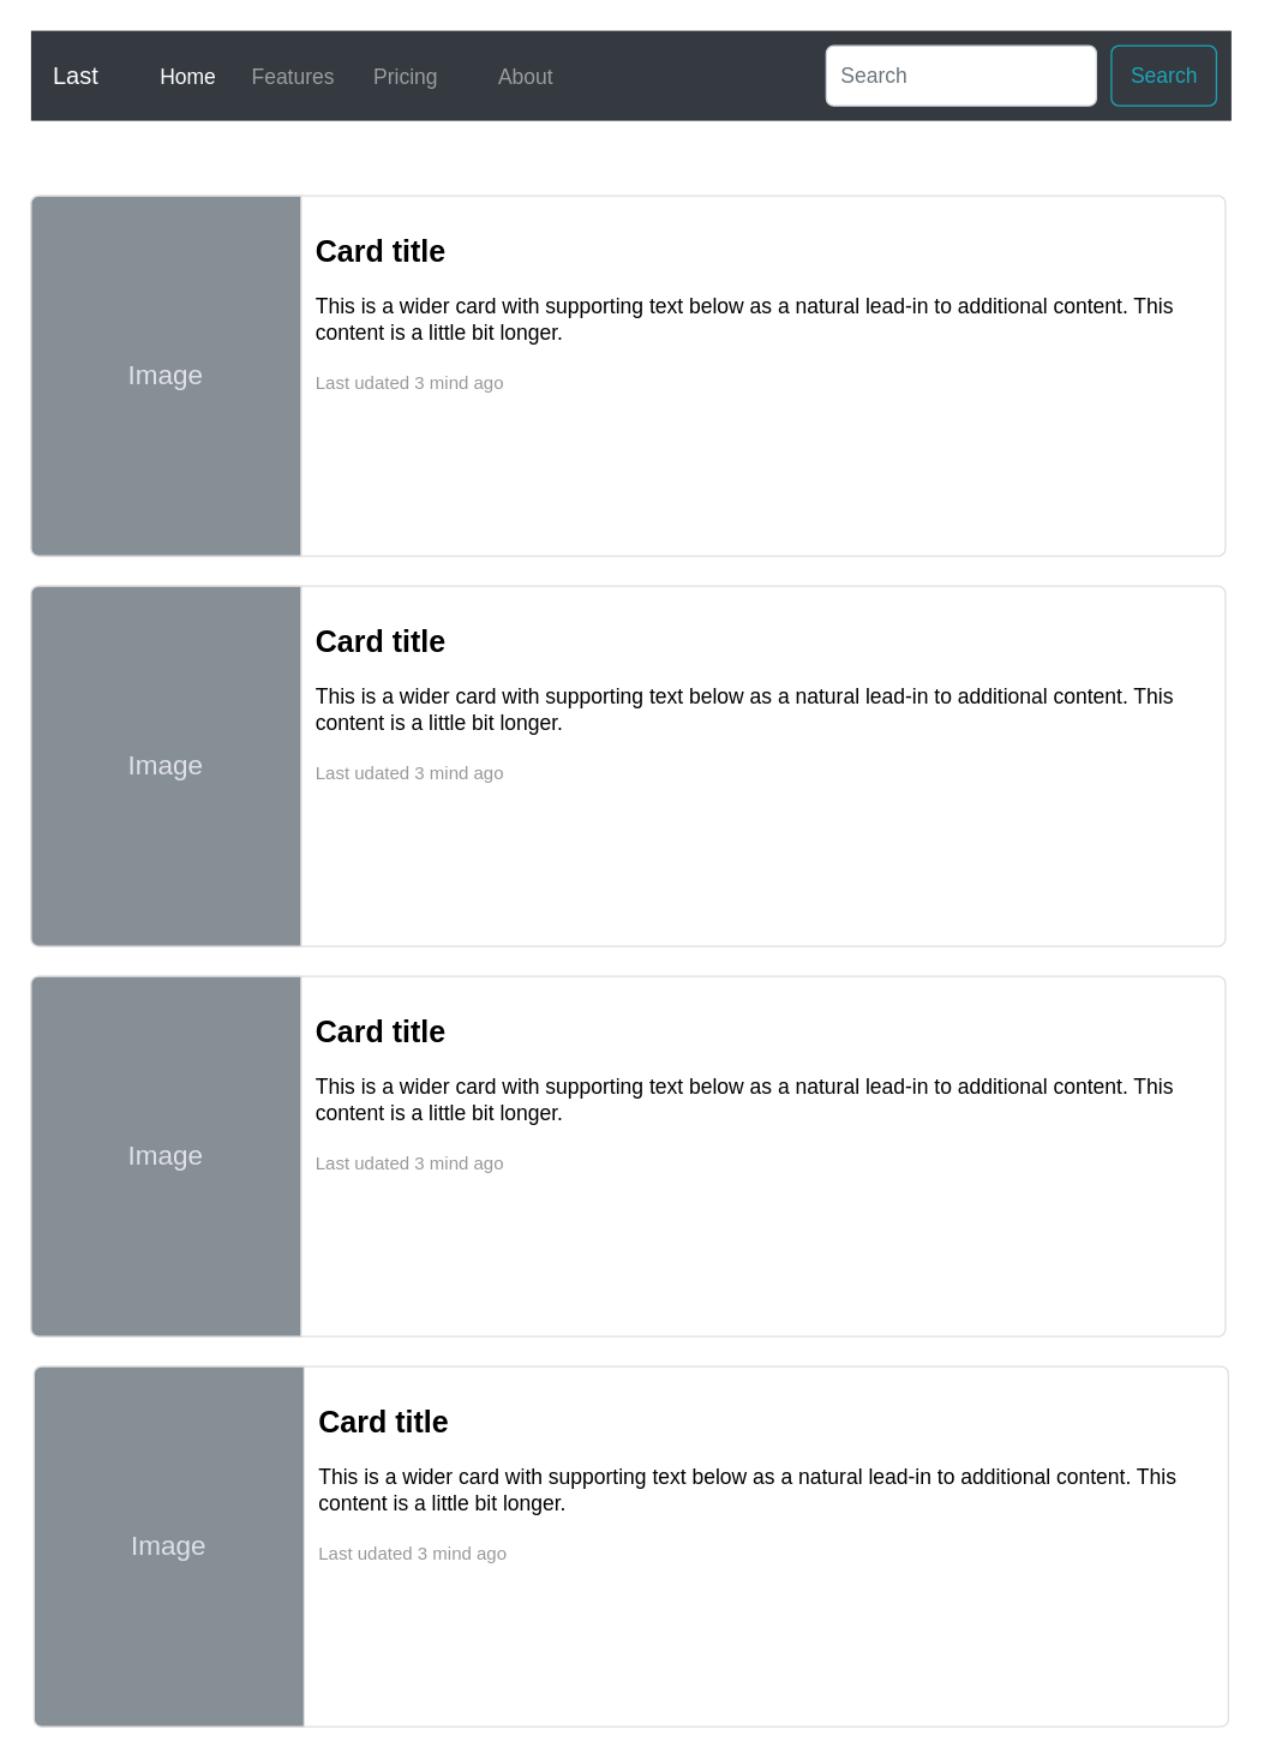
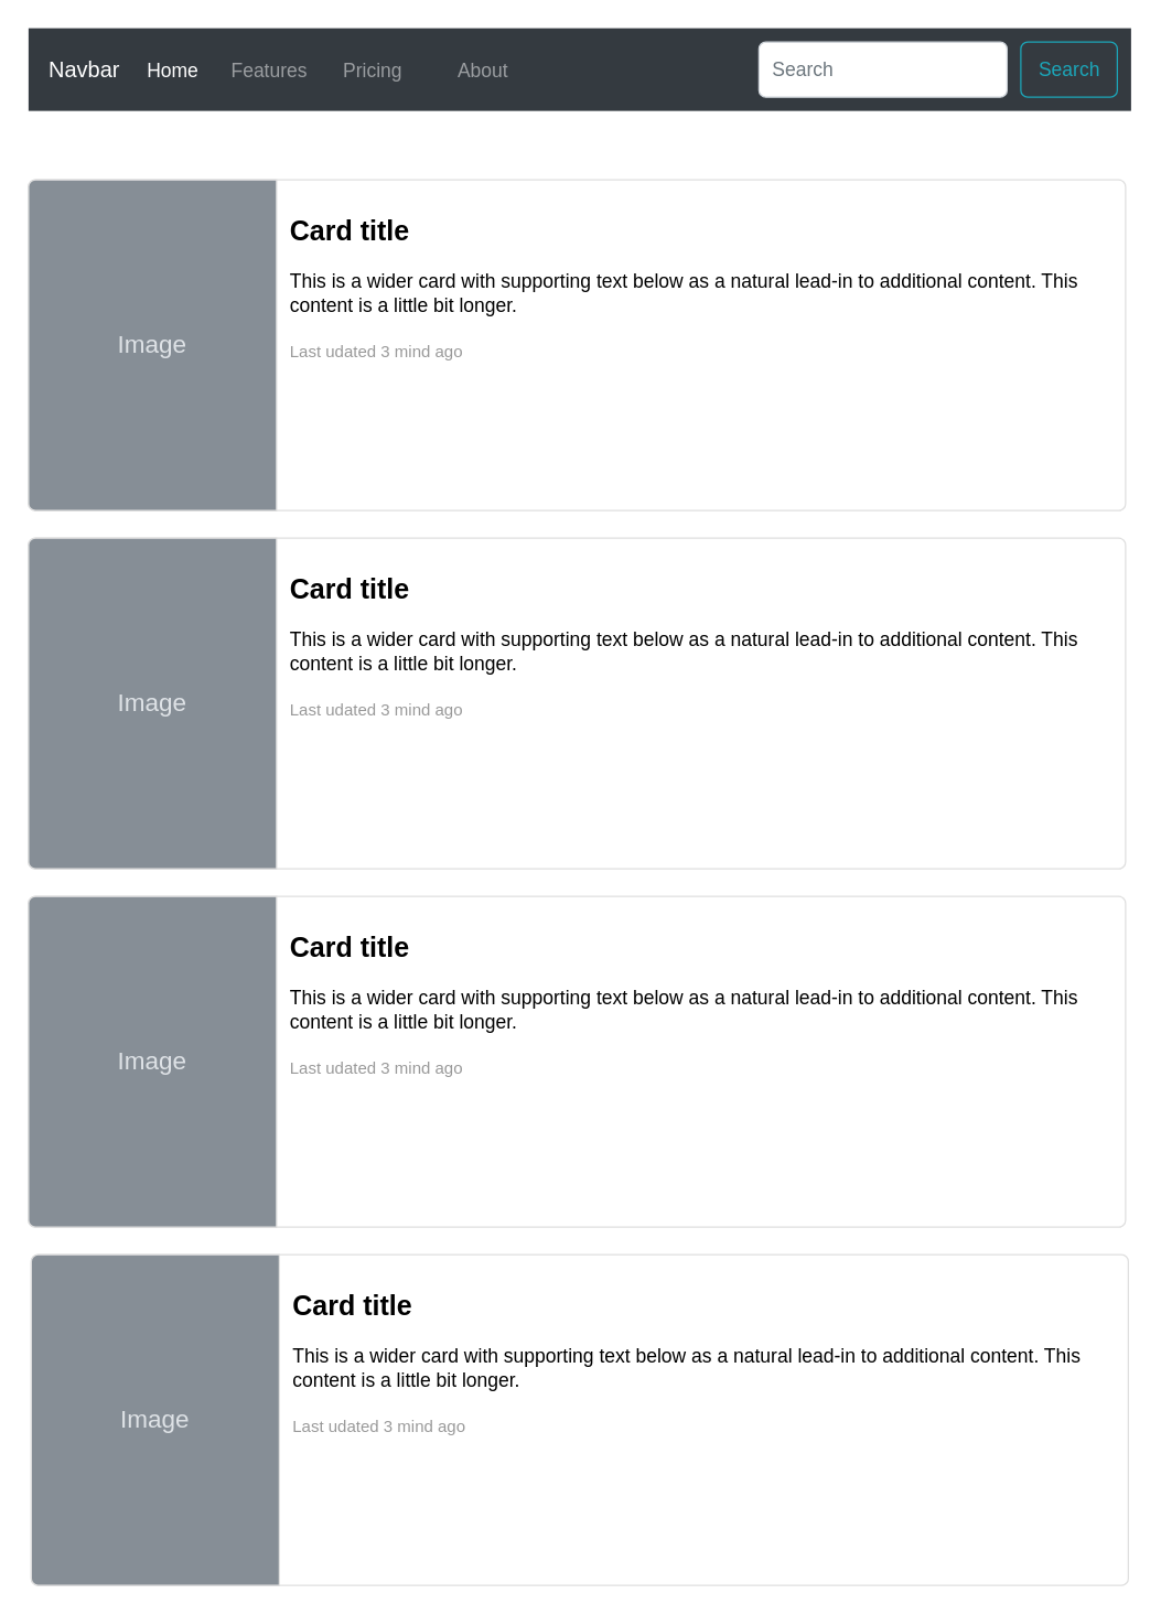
  <mxCell id="0" />
  <mxCell id="1" parent="0" />
- <mxCell id="2" value="Last" style="html=1;shadow=0;dashed=0;fillColor=#343A40;strokeColor=none;fontSize=16;fontColor=#ffffff;align=left;spacing=15;" vertex="1" parent="1"><mxGeometry x="20" y="20" width="800" height="60" as="geometry" /></mxCell>
+ <mxCell id="2" value="Navbar" style="html=1;shadow=0;dashed=0;fillColor=#343A40;strokeColor=none;fontSize=16;fontColor=#ffffff;align=left;spacing=15;" vertex="1" parent="1"><mxGeometry x="20" y="20" width="800" height="60" as="geometry" /></mxCell>
  <mxCell id="3" value="Home" style="fillColor=none;strokeColor=none;fontSize=14;fontColor=#ffffff;align=center;" vertex="1" parent="2"><mxGeometry width="70" height="40" relative="1" as="geometry"><mxPoint x="70" y="10" as="offset" /></mxGeometry></mxCell>
  <mxCell id="4" value="Features" style="fillColor=none;strokeColor=none;fontSize=14;fontColor=#9A9DA0;align=center;" vertex="1" parent="2"><mxGeometry width="70" height="40" relative="1" as="geometry"><mxPoint x="140" y="10" as="offset" /></mxGeometry></mxCell>
  <mxCell id="5" value="Pricing" style="fillColor=none;strokeColor=none;fontSize=14;fontColor=#9A9DA0;align=center;spacingRight=0;" vertex="1" parent="2"><mxGeometry width="80" height="40" relative="1" as="geometry"><mxPoint x="210" y="10" as="offset" /></mxGeometry></mxCell>
  <mxCell id="6" value="About" style="fillColor=none;strokeColor=none;fontSize=14;fontColor=#9A9DA0;align=center;" vertex="1" parent="2"><mxGeometry width="80" height="40" relative="1" as="geometry"><mxPoint x="290" y="10" as="offset" /></mxGeometry></mxCell>
  <mxCell id="7" value="Search" style="html=1;shadow=0;dashed=0;shape=mxgraph.bootstrap.rrect;rSize=5;fontSize=14;fontColor=#1CA5B8;strokeColor=#1CA5B8;fillColor=none;" vertex="1" parent="2"><mxGeometry x="1" width="70" height="40" relative="1" as="geometry"><mxPoint x="-80" y="10" as="offset" /></mxGeometry></mxCell>
  <mxCell id="8" value="Search" style="html=1;shadow=0;dashed=0;shape=mxgraph.bootstrap.rrect;rSize=5;fontSize=14;fontColor=#6C767D;strokeColor=#CED4DA;fillColor=#ffffff;align=left;spacing=10;" vertex="1" parent="2"><mxGeometry x="1" width="180" height="40" relative="1" as="geometry"><mxPoint x="-270" y="10" as="offset" /></mxGeometry></mxCell>
  <mxCell id="9" value="" style="group" vertex="1" connectable="0" parent="1"><mxGeometry x="20" y="130" width="798" height="1020" as="geometry" /></mxCell>
  <mxCell id="10" value="&lt;b&gt;&lt;font style=&quot;font-size: 20px&quot;&gt;Card title&lt;/font&gt;&lt;/b&gt;&lt;br&gt;&lt;br&gt;This is a wider card with supporting text below as a natural lead-in to additional content. This content is a little bit longer.&lt;br&gt;&lt;br&gt;&lt;font style=&quot;font-size: 12px&quot; color=&quot;#999999&quot;&gt;Last udated 3 mind ago&lt;/font&gt;" style="html=1;shadow=0;dashed=0;shape=mxgraph.bootstrap.rrect;rSize=5;strokeColor=#DFDFDF;html=1;whiteSpace=wrap;fillColor=#ffffff;fontColor=#000000;verticalAlign=top;align=left;spacing=20;fontSize=14;spacingLeft=170;" vertex="1" parent="9"><mxGeometry width="796" height="240" as="geometry" /></mxCell>
  <mxCell id="11" value="Image" style="html=1;shadow=0;dashed=0;shape=mxgraph.bootstrap.leftButton;rSize=5;perimeter=none;whiteSpace=wrap;fillColor=#868E96;strokeColor=#DFDFDF;fontColor=#DEE2E6;resizeWidth=1;fontSize=18;" vertex="1" parent="10"><mxGeometry width="180" height="240" relative="1" as="geometry" /></mxCell>
  <mxCell id="12" value="&lt;b&gt;&lt;font style=&quot;font-size: 20px&quot;&gt;Card title&lt;/font&gt;&lt;/b&gt;&lt;br&gt;&lt;br&gt;This is a wider card with supporting text below as a natural lead-in to additional content. This content is a little bit longer.&lt;br&gt;&lt;br&gt;&lt;font style=&quot;font-size: 12px&quot; color=&quot;#999999&quot;&gt;Last udated 3 mind ago&lt;/font&gt;" style="html=1;shadow=0;dashed=0;shape=mxgraph.bootstrap.rrect;rSize=5;strokeColor=#DFDFDF;html=1;whiteSpace=wrap;fillColor=#ffffff;fontColor=#000000;verticalAlign=top;align=left;spacing=20;fontSize=14;spacingLeft=170;" vertex="1" parent="9"><mxGeometry y="260" width="796" height="240" as="geometry" /></mxCell>
  <mxCell id="13" value="Image" style="html=1;shadow=0;dashed=0;shape=mxgraph.bootstrap.leftButton;rSize=5;perimeter=none;whiteSpace=wrap;fillColor=#868E96;strokeColor=#DFDFDF;fontColor=#DEE2E6;resizeWidth=1;fontSize=18;" vertex="1" parent="12"><mxGeometry width="180" height="240" relative="1" as="geometry" /></mxCell>
  <mxCell id="14" value="&lt;b&gt;&lt;font style=&quot;font-size: 20px&quot;&gt;Card title&lt;/font&gt;&lt;/b&gt;&lt;br&gt;&lt;br&gt;This is a wider card with supporting text below as a natural lead-in to additional content. This content is a little bit longer.&lt;br&gt;&lt;br&gt;&lt;font style=&quot;font-size: 12px&quot; color=&quot;#999999&quot;&gt;Last udated 3 mind ago&lt;/font&gt;" style="html=1;shadow=0;dashed=0;shape=mxgraph.bootstrap.rrect;rSize=5;strokeColor=#DFDFDF;html=1;whiteSpace=wrap;fillColor=#ffffff;fontColor=#000000;verticalAlign=top;align=left;spacing=20;fontSize=14;spacingLeft=170;" vertex="1" parent="9"><mxGeometry y="520" width="796" height="240" as="geometry" /></mxCell>
  <mxCell id="15" value="Image" style="html=1;shadow=0;dashed=0;shape=mxgraph.bootstrap.leftButton;rSize=5;perimeter=none;whiteSpace=wrap;fillColor=#868E96;strokeColor=#DFDFDF;fontColor=#DEE2E6;resizeWidth=1;fontSize=18;" vertex="1" parent="14"><mxGeometry width="180" height="240" relative="1" as="geometry" /></mxCell>
  <mxCell id="16" value="&lt;b&gt;&lt;font style=&quot;font-size: 20px&quot;&gt;Card title&lt;/font&gt;&lt;/b&gt;&lt;br&gt;&lt;br&gt;This is a wider card with supporting text below as a natural lead-in to additional content. This content is a little bit longer.&lt;br&gt;&lt;br&gt;&lt;font style=&quot;font-size: 12px&quot; color=&quot;#999999&quot;&gt;Last udated 3 mind ago&lt;/font&gt;" style="html=1;shadow=0;dashed=0;shape=mxgraph.bootstrap.rrect;rSize=5;strokeColor=#DFDFDF;html=1;whiteSpace=wrap;fillColor=#ffffff;fontColor=#000000;verticalAlign=top;align=left;spacing=20;fontSize=14;spacingLeft=170;" vertex="1" parent="9"><mxGeometry x="2" y="780" width="796" height="240" as="geometry" /></mxCell>
  <mxCell id="17" value="Image" style="html=1;shadow=0;dashed=0;shape=mxgraph.bootstrap.leftButton;rSize=5;perimeter=none;whiteSpace=wrap;fillColor=#868E96;strokeColor=#DFDFDF;fontColor=#DEE2E6;resizeWidth=1;fontSize=18;" vertex="1" parent="16"><mxGeometry width="180" height="240" relative="1" as="geometry" /></mxCell>
